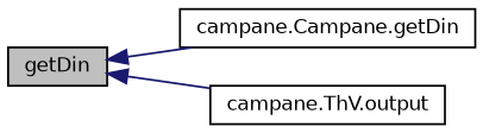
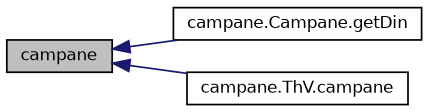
  digraph {
    rankdir=LR
    node [color=black fillcolor=white fontname=Helvetica fontsize=10 shape=record style=filled]
    edge [color=midnightblue dir=back fontname=Helvetica fontsize=10 labelfontname=Helvetica labelfontsize=10 style=solid]
-   n1 [fillcolor=grey75 fontcolor=black height=0.2 label=getDin width=0.4]
+   n1 [fillcolor=grey75 fontcolor=black height=0.2 label=campane width=0.4]
    n2 [height=0.2 label="campane.Campane.getDin" width=0.4]
-   n3 [height=0.2 label="campane.ThV.output" width=0.4]
+   n3 [height=0.2 label="campane.ThV.campane" width=0.4]
    n1 -> n2
    n1 -> n3
  }
